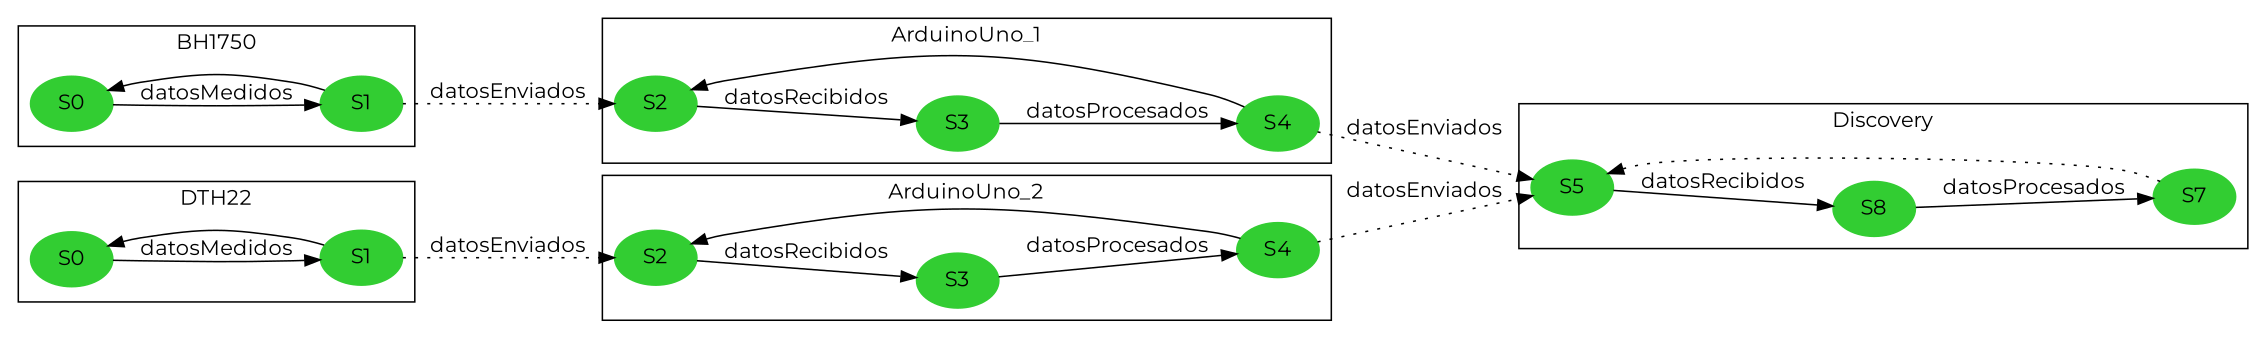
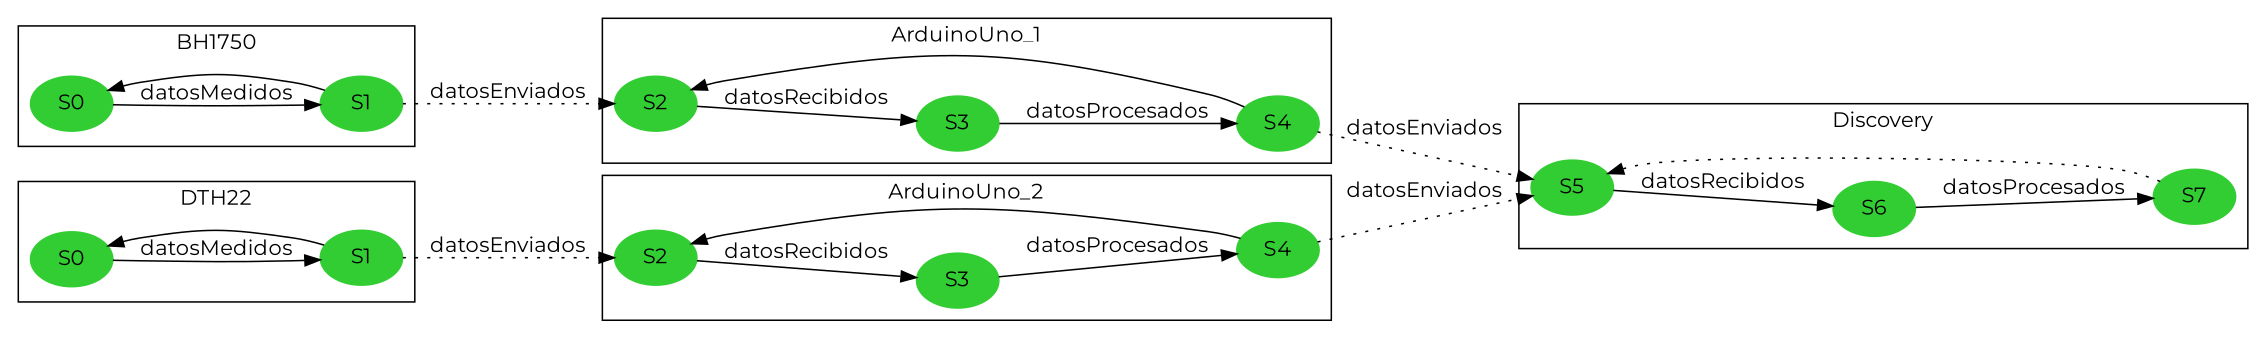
  digraph {
    color=black
    fontname=Montserrat
    rankdir=LR
    node [color=limegreen fontname=Montserrat style=filled]
    edge [fontname=Montserrat]
    n1 [label=S2]
    n2 [label=S3]
    n3 [label=S4]
    n4 [label=S2]
    n5 [label=S3]
    n6 [label=S4]
    n7 [label=S5]
-   n8 [label=S8]
+   n8 [label=S6]
    n9 [label=S7]
    n10 [label=S0]
    n11 [label=S1]
    n12 [label=S0]
    n13 [label=S1]
    subgraph cluster_1 {
      label=ArduinoUno_2
      level=1
      n1
      n2
      n3
    }
    subgraph cluster_2 {
      label=ArduinoUno_1
      level=1
      n4
      n5
      n6
    }
    subgraph cluster_3 {
      label=Discovery
      level=2
      n7
      n8
      n9
    }
    subgraph cluster_4 {
      label=DTH22
      level=2
      n10
      n11
    }
    subgraph cluster_5 {
      label=BH1750
      level=2
      n12
      n13
    }
    n1 -> n2 [label=datosRecibidos]
    n2 -> n3 [label=datosProcesados]
    n3 -> n1
    n3 -> n7 [arrowhead=normal label=datosEnviados style=dotted]
    n4 -> n5 [label=datosRecibidos]
    n5 -> n6 [label=datosProcesados]
    n6 -> n4
    n6 -> n7 [arrowhead=normal label=datosEnviados style=dotted]
    n7 -> n8 [label=datosRecibidos]
    n8 -> n9 [label=datosProcesados]
    n9 -> n7 [style=dotted]
    n10 -> n11 [label=datosMedidos]
    n11 -> n1 [arrowhead=normal label=datosEnviados style=dotted]
    n11 -> n10
    n12 -> n13 [label=datosMedidos]
    n13 -> n4 [arrowhead=normal label=datosEnviados style=dotted]
    n13 -> n12
  }
